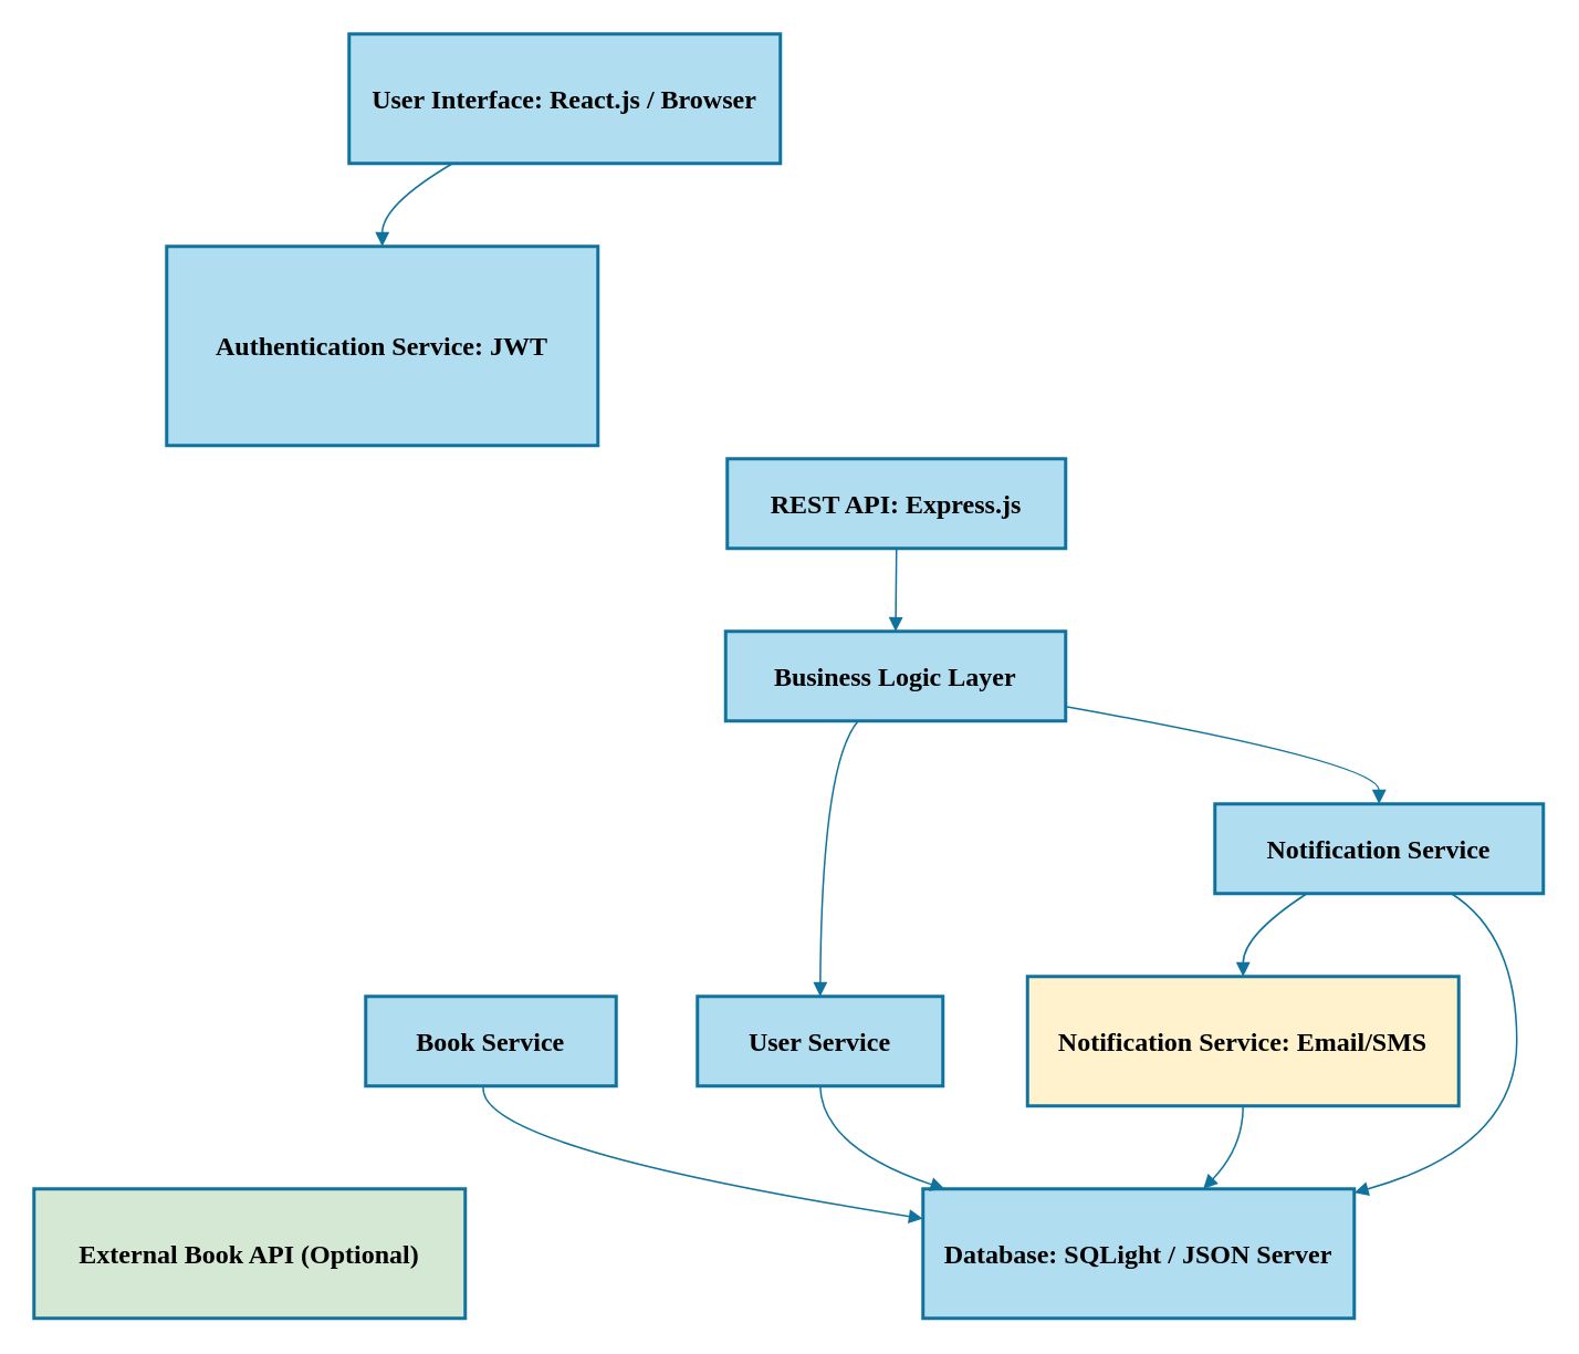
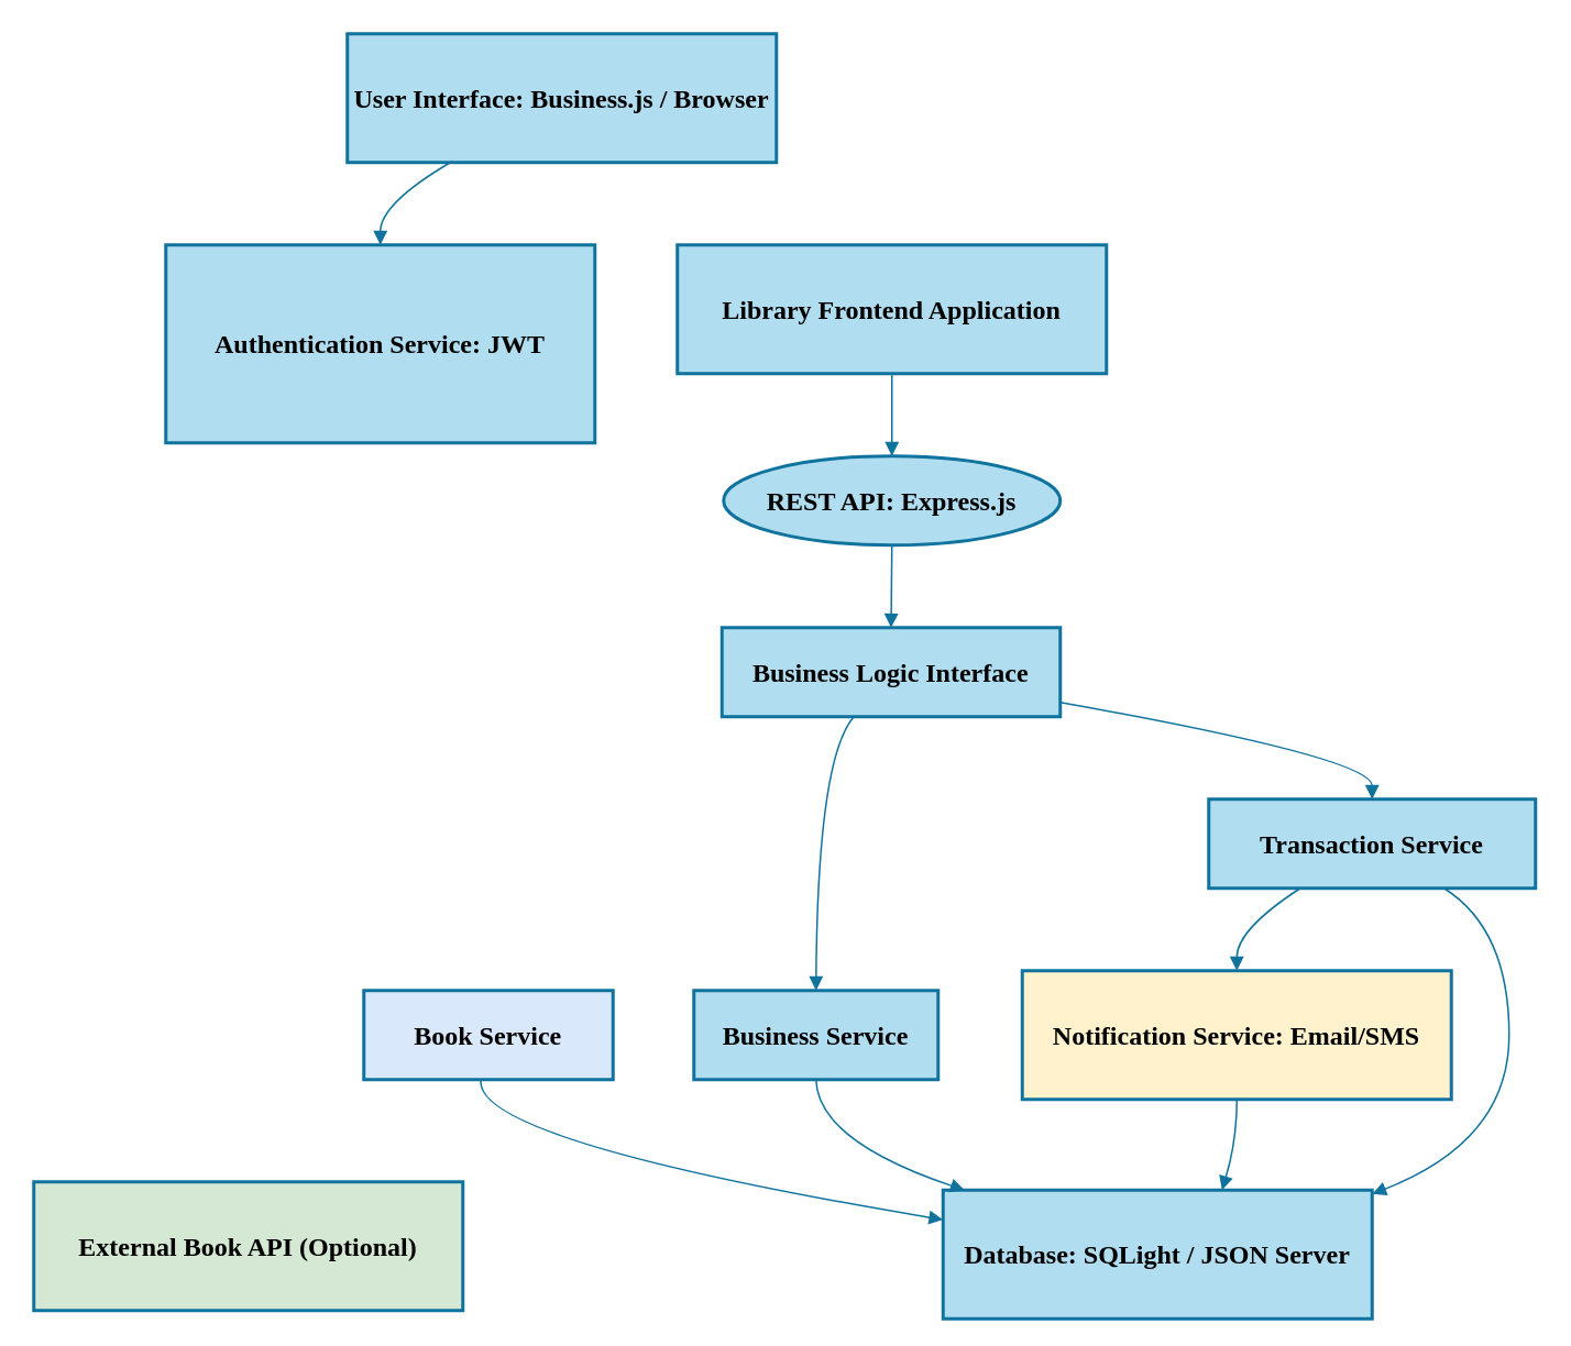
  <mxCell id="0" />
  <mxCell id="1" parent="0" />
- <mxCell id="2" value="User Interface: React.js / Browser" style="whiteSpace=wrap;strokeWidth=2;fontFamily=Times New Roman;fontStyle=1;fontSize=16;fillColor=#b1ddf0;strokeColor=#10739e;" vertex="1" parent="1"><mxGeometry x="210" y="20" width="260" height="78" as="geometry" /></mxCell>
+ <mxCell id="2" value="User Interface: Business.js / Browser" style="whiteSpace=wrap;strokeWidth=2;fontFamily=Times New Roman;fontStyle=1;fontSize=16;fillColor=#b1ddf0;strokeColor=#10739e;" vertex="1" parent="1"><mxGeometry x="210" y="20" width="260" height="78" as="geometry" /></mxCell>
  <mxCell id="3" value="Authentication Service: JWT" style="whiteSpace=wrap;strokeWidth=2;fontFamily=Times New Roman;fontStyle=1;fontSize=16;fillColor=#b1ddf0;strokeColor=#10739e;" vertex="1" parent="1"><mxGeometry x="100" y="148" width="260" height="120" as="geometry" /></mxCell>
- <mxCell id="5" value="REST API: Express.js" style="whiteSpace=wrap;strokeWidth=2;fontFamily=Times New Roman;fontStyle=1;fontSize=16;fillColor=#b1ddf0;strokeColor=#10739e;" vertex="1" parent="1"><mxGeometry x="438" y="276" width="204" height="54" as="geometry" /></mxCell>
- <mxCell id="6" value="Business Logic Layer" style="whiteSpace=wrap;strokeWidth=2;fontFamily=Times New Roman;fontStyle=1;fontSize=16;fillColor=#b1ddf0;strokeColor=#10739e;" vertex="1" parent="1"><mxGeometry x="437" y="380" width="205" height="54" as="geometry" /></mxCell>
- <mxCell id="7" value="Book Service" style="whiteSpace=wrap;strokeWidth=2;fontFamily=Times New Roman;fontStyle=1;fontSize=16;fillColor=#b1ddf0;strokeColor=#10739e;" vertex="1" parent="1"><mxGeometry x="220" y="600" width="151" height="54" as="geometry" /></mxCell>
- <mxCell id="8" value="User Service" style="whiteSpace=wrap;strokeWidth=2;fontFamily=Times New Roman;fontStyle=1;fontSize=16;fillColor=#b1ddf0;strokeColor=#10739e;" vertex="1" parent="1"><mxGeometry x="420" y="600" width="148" height="54" as="geometry" /></mxCell>
- <mxCell id="9" value="Notification Service" style="whiteSpace=wrap;strokeWidth=2;fontFamily=Times New Roman;fontStyle=1;fontSize=16;fillColor=#b1ddf0;strokeColor=#10739e;" vertex="1" parent="1"><mxGeometry x="732" y="484" width="198" height="54" as="geometry" /></mxCell>
+ <mxCell id="4" value="Library Frontend Application" style="whiteSpace=wrap;strokeWidth=2;fontFamily=Times New Roman;fontStyle=1;fontSize=16;fillColor=#b1ddf0;strokeColor=#10739e;" vertex="1" parent="1"><mxGeometry x="410" y="148" width="260" height="78" as="geometry" /></mxCell>
+ <mxCell id="5" value="REST API: Express.js" style="ellipse;whiteSpace=wrap;strokeWidth=2;fontFamily=Times New Roman;fontStyle=1;fontSize=16;fillColor=#b1ddf0;strokeColor=#10739e;" vertex="1" parent="1"><mxGeometry x="438" y="276" width="204" height="54" as="geometry" /></mxCell>
+ <mxCell id="6" value="Business Logic Interface" style="whiteSpace=wrap;strokeWidth=2;fontFamily=Times New Roman;fontStyle=1;fontSize=16;fillColor=#b1ddf0;strokeColor=#10739e;" vertex="1" parent="1"><mxGeometry x="437" y="380" width="205" height="54" as="geometry" /></mxCell>
+ <mxCell id="7" value="Book Service" style="whiteSpace=wrap;strokeWidth=2;fontFamily=Times New Roman;fontStyle=1;fontSize=16;fillColor=#dae8fc;strokeColor=#10739e;" vertex="1" parent="1"><mxGeometry x="220" y="600" width="151" height="54" as="geometry" /></mxCell>
+ <mxCell id="8" value="Business Service" style="whiteSpace=wrap;strokeWidth=2;fontFamily=Times New Roman;fontStyle=1;fontSize=16;fillColor=#b1ddf0;strokeColor=#10739e;" vertex="1" parent="1"><mxGeometry x="420" y="600" width="148" height="54" as="geometry" /></mxCell>
+ <mxCell id="9" value="Transaction Service" style="whiteSpace=wrap;strokeWidth=2;fontFamily=Times New Roman;fontStyle=1;fontSize=16;fillColor=#b1ddf0;strokeColor=#10739e;" vertex="1" parent="1"><mxGeometry x="732" y="484" width="198" height="54" as="geometry" /></mxCell>
  <mxCell id="10" value="Notification Service: Email/SMS" style="whiteSpace=wrap;strokeWidth=2;fontFamily=Times New Roman;fontStyle=1;fontSize=16;fillColor=#fff2cc;strokeColor=#10739e;" vertex="1" parent="1"><mxGeometry x="619" y="588" width="260" height="78" as="geometry" /></mxCell>
- <mxCell id="11" value="Database: SQLight / JSON Server" style="whiteSpace=wrap;strokeWidth=2;fontFamily=Times New Roman;fontStyle=1;fontSize=16;fillColor=#b1ddf0;strokeColor=#10739e;" vertex="1" parent="1"><mxGeometry x="556" y="716" width="260" height="78" as="geometry" /></mxCell>
+ <mxCell id="11" value="Database: SQLight / JSON Server" style="whiteSpace=wrap;strokeWidth=2;fontFamily=Times New Roman;fontStyle=1;fontSize=16;fillColor=#b1ddf0;strokeColor=#10739e;" vertex="1" parent="1"><mxGeometry x="571" y="721" width="260" height="78" as="geometry" /></mxCell>
  <mxCell id="12" value="External Book API (Optional)" style="whiteSpace=wrap;strokeWidth=2;fontFamily=Times New Roman;fontStyle=1;fontSize=16;fillColor=#d5e8d4;strokeColor=#10739e;" vertex="1" parent="1"><mxGeometry x="20" y="716" width="260" height="78" as="geometry" /></mxCell>
  <mxCell id="13" value="" style="curved=1;startArrow=none;endArrow=block;exitX=0.24;exitY=1;entryX=0.5;entryY=0;rounded=0;fontFamily=Times New Roman;fontStyle=1;fontSize=16;fillColor=#b1ddf0;strokeColor=#10739e;" edge="1" parent="1" source="2" target="3"><mxGeometry relative="1" as="geometry"><Array as="points"><mxPoint x="230" y="123" /></Array></mxGeometry></mxCell>
+ <mxCell id="14" value="" style="curved=1;startArrow=none;endArrow=block;exitX=0.5;exitY=1;entryX=0.5;entryY=0;rounded=0;fontFamily=Times New Roman;fontStyle=1;fontSize=16;fillColor=#b1ddf0;strokeColor=#10739e;" edge="1" parent="1" source="4" target="5"><mxGeometry relative="1" as="geometry"><Array as="points" /></mxGeometry></mxCell>
  <mxCell id="15" value="" style="curved=1;startArrow=none;endArrow=block;exitX=0.5;exitY=1;entryX=0.5;entryY=0;rounded=0;fontFamily=Times New Roman;fontStyle=1;fontSize=16;fillColor=#b1ddf0;strokeColor=#10739e;" edge="1" parent="1" source="5" target="6"><mxGeometry relative="1" as="geometry"><Array as="points" /></mxGeometry></mxCell>
  <mxCell id="16" value="" style="curved=1;startArrow=none;endArrow=block;exitX=0.39;exitY=1;entryX=0.5;entryY=0;rounded=0;fontFamily=Times New Roman;fontStyle=1;fontSize=16;fillColor=#b1ddf0;strokeColor=#10739e;" edge="1" parent="1" source="6" target="8"><mxGeometry relative="1" as="geometry"><Array as="points"><mxPoint x="495" y="459" /></Array></mxGeometry></mxCell>
  <mxCell id="17" value="" style="curved=1;startArrow=none;endArrow=block;exitX=1;exitY=0.84;entryX=0.5;entryY=0;rounded=0;fontFamily=Times New Roman;fontStyle=1;fontSize=16;fillColor=#b1ddf0;strokeColor=#10739e;" edge="1" parent="1" source="6" target="9"><mxGeometry relative="1" as="geometry"><Array as="points"><mxPoint x="831" y="459" /></Array></mxGeometry></mxCell>
  <mxCell id="18" value="" style="curved=1;startArrow=none;endArrow=block;exitX=0.28;exitY=1;entryX=0.5;entryY=0;rounded=0;fontFamily=Times New Roman;fontStyle=1;fontSize=16;fillColor=#b1ddf0;strokeColor=#10739e;" edge="1" parent="1" source="9" target="10"><mxGeometry relative="1" as="geometry"><Array as="points"><mxPoint x="749" y="563" /></Array></mxGeometry></mxCell>
  <mxCell id="19" value="" style="curved=1;startArrow=none;endArrow=block;exitX=0.47;exitY=1;entryX=0;entryY=0.23;rounded=0;fontFamily=Times New Roman;fontStyle=1;fontSize=16;fillColor=#b1ddf0;strokeColor=#10739e;" edge="1" parent="1" source="7" target="11"><mxGeometry relative="1" as="geometry"><Array as="points"><mxPoint x="285" y="691" /></Array></mxGeometry></mxCell>
  <mxCell id="20" value="" style="curved=1;startArrow=none;endArrow=block;exitX=0.5;exitY=1;entryX=0.05;entryY=0;rounded=0;fontFamily=Times New Roman;fontStyle=1;fontSize=16;fillColor=#b1ddf0;strokeColor=#10739e;" edge="1" parent="1" source="8" target="11"><mxGeometry relative="1" as="geometry"><Array as="points"><mxPoint x="495" y="691" /></Array></mxGeometry></mxCell>
  <mxCell id="21" value="" style="curved=1;startArrow=none;endArrow=block;exitX=0.72;exitY=1;entryX=1;entryY=0.03;rounded=0;fontFamily=Times New Roman;fontStyle=1;fontSize=16;fillColor=#b1ddf0;strokeColor=#10739e;" edge="1" parent="1" source="9" target="11"><mxGeometry relative="1" as="geometry"><Array as="points"><mxPoint x="914" y="563" /><mxPoint x="914" y="691" /></Array></mxGeometry></mxCell>
  <mxCell id="22" value="" style="curved=1;startArrow=none;endArrow=block;exitX=0.5;exitY=1;entryX=0.65;entryY=0;rounded=0;fontFamily=Times New Roman;fontStyle=1;fontSize=16;fillColor=#b1ddf0;strokeColor=#10739e;" edge="1" parent="1" source="10" target="11"><mxGeometry relative="1" as="geometry"><Array as="points"><mxPoint x="749" y="691" /></Array></mxGeometry></mxCell>
